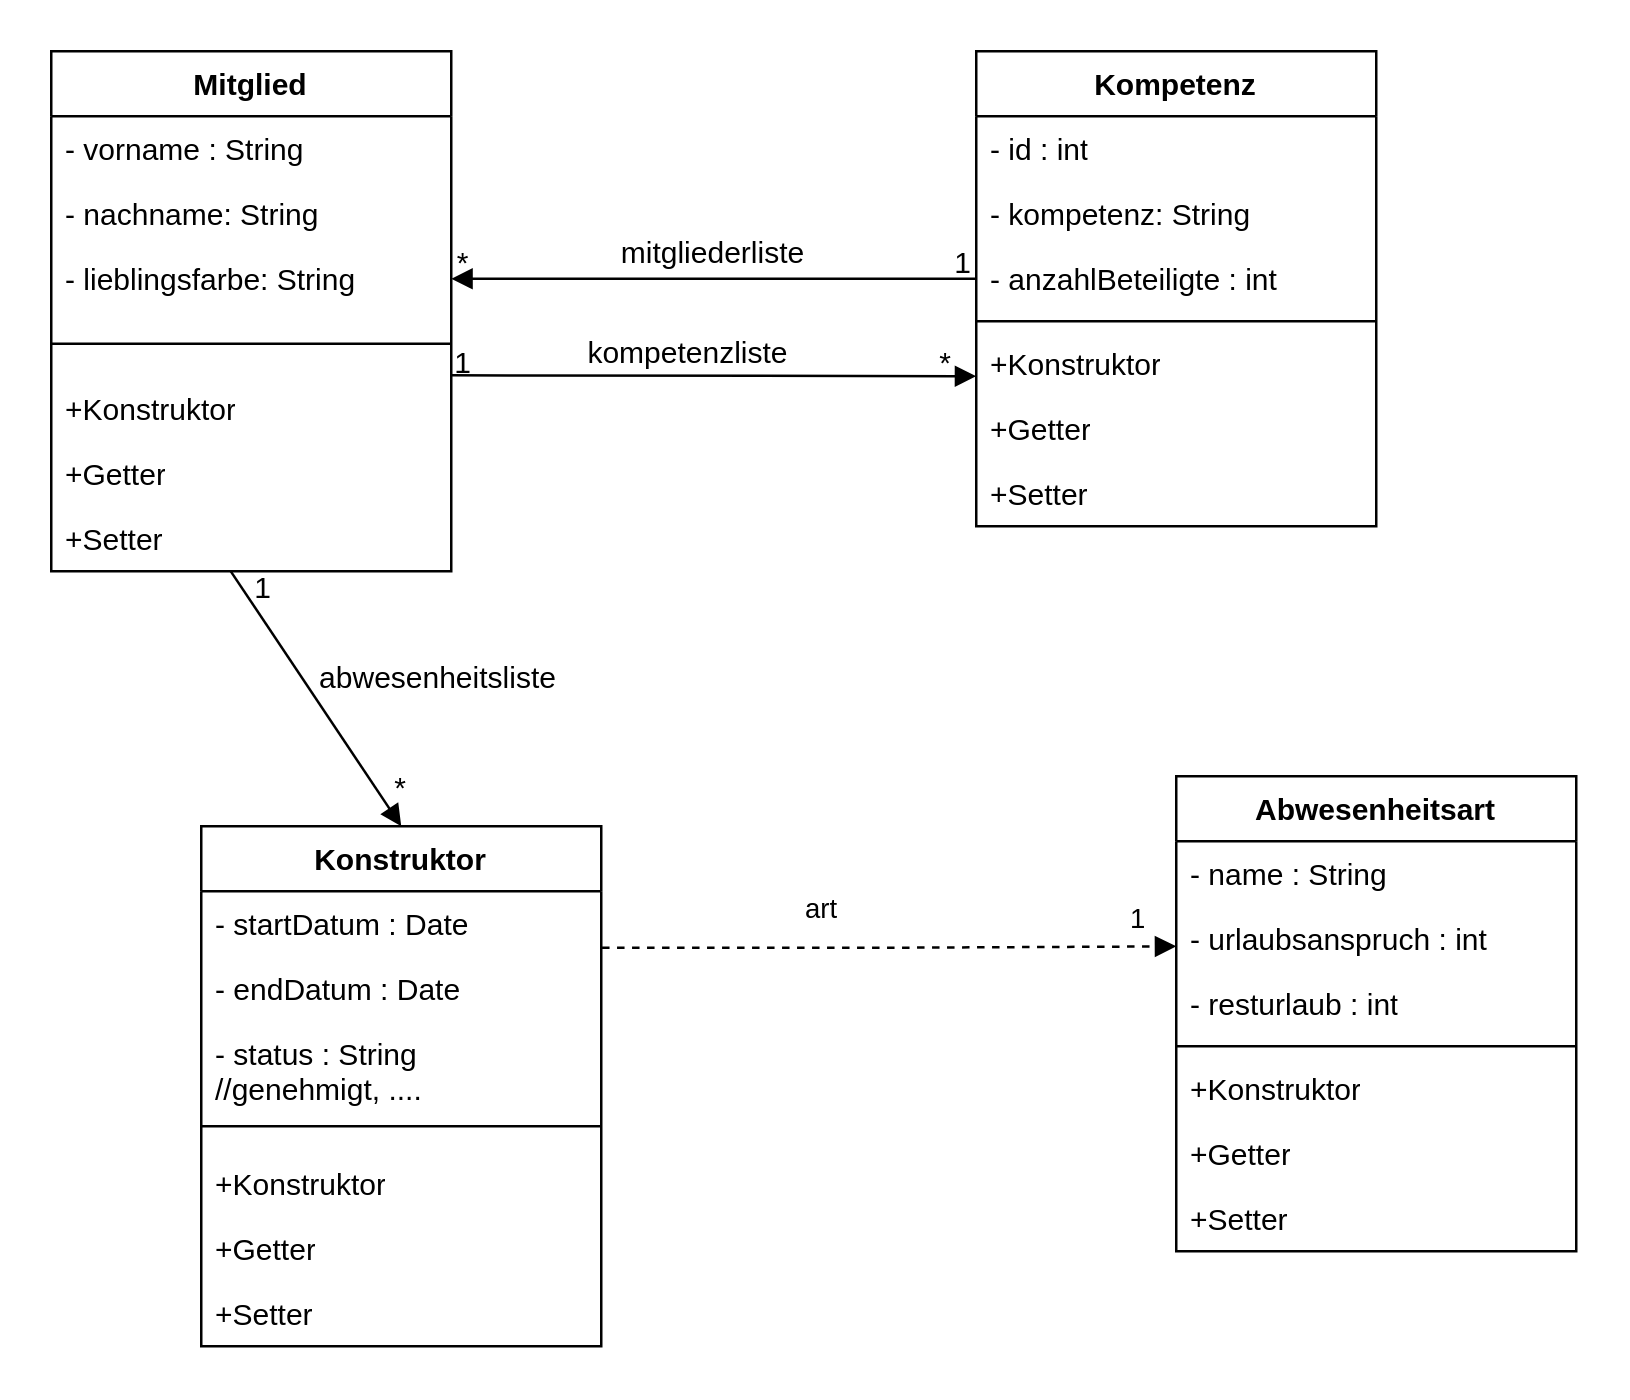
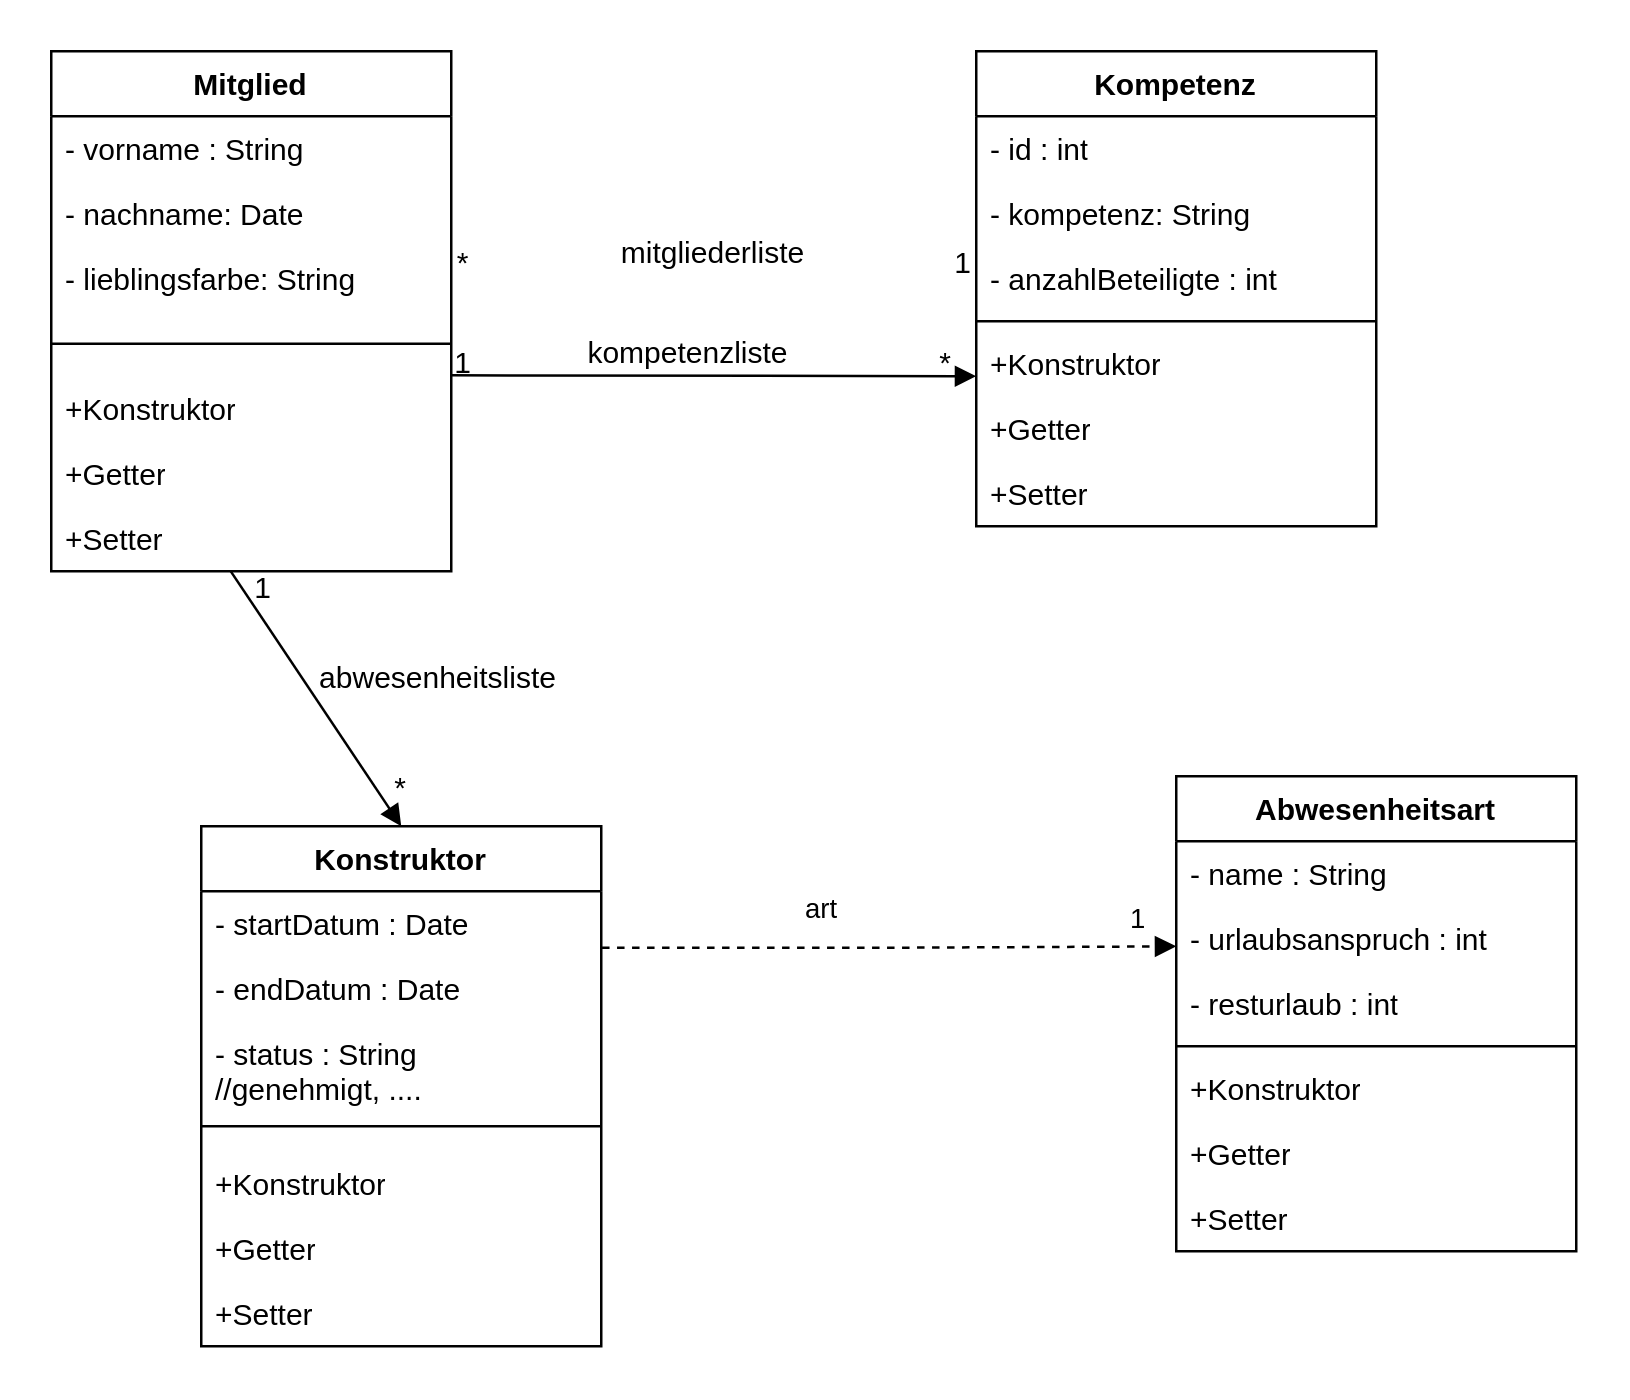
  <mxCell id="0" />
  <mxCell id="1" parent="0" />
  <mxCell id="2" value="Mitglied" style="swimlane;fontStyle=1;align=center;verticalAlign=top;childLayout=stackLayout;horizontal=1;startSize=26;horizontalStack=0;resizeParent=1;resizeParentMax=0;resizeLast=0;collapsible=1;marginBottom=0;whiteSpace=wrap;html=1;" vertex="1" parent="1"><mxGeometry x="20" y="20" width="160" height="208" as="geometry" /></mxCell>
  <mxCell id="3" value="- vorname : String&amp;nbsp;" style="text;strokeColor=none;fillColor=none;align=left;verticalAlign=top;spacingLeft=4;spacingRight=4;overflow=hidden;rotatable=0;points=[[0,0.5],[1,0.5]];portConstraint=eastwest;whiteSpace=wrap;html=1;" vertex="1" parent="2"><mxGeometry y="26" width="160" height="26" as="geometry" /></mxCell>
- <mxCell id="4" value="- nachname: String&amp;nbsp;" style="text;strokeColor=none;fillColor=none;align=left;verticalAlign=top;spacingLeft=4;spacingRight=4;overflow=hidden;rotatable=0;points=[[0,0.5],[1,0.5]];portConstraint=eastwest;whiteSpace=wrap;html=1;" vertex="1" parent="2"><mxGeometry y="52" width="160" height="26" as="geometry" /></mxCell>
+ <mxCell id="4" value="- nachname: Date&amp;nbsp;" style="text;strokeColor=none;fillColor=none;align=left;verticalAlign=top;spacingLeft=4;spacingRight=4;overflow=hidden;rotatable=0;points=[[0,0.5],[1,0.5]];portConstraint=eastwest;whiteSpace=wrap;html=1;" vertex="1" parent="2"><mxGeometry y="52" width="160" height="26" as="geometry" /></mxCell>
  <mxCell id="5" value="- lieblingsfarbe: String&amp;nbsp;" style="text;strokeColor=none;fillColor=none;align=left;verticalAlign=top;spacingLeft=4;spacingRight=4;overflow=hidden;rotatable=0;points=[[0,0.5],[1,0.5]];portConstraint=eastwest;whiteSpace=wrap;html=1;" vertex="1" parent="2"><mxGeometry y="78" width="160" height="26" as="geometry" /></mxCell>
  <mxCell id="6" value="" style="line;strokeWidth=1;fillColor=none;align=left;verticalAlign=middle;spacingTop=-1;spacingLeft=3;spacingRight=3;rotatable=0;labelPosition=right;points=[];portConstraint=eastwest;strokeColor=inherit;" vertex="1" parent="2"><mxGeometry y="104" width="160" height="26" as="geometry" /></mxCell>
  <mxCell id="7" value="+Konstruktor" style="text;strokeColor=none;fillColor=none;align=left;verticalAlign=top;spacingLeft=4;spacingRight=4;overflow=hidden;rotatable=0;points=[[0,0.5],[1,0.5]];portConstraint=eastwest;whiteSpace=wrap;html=1;" vertex="1" parent="2"><mxGeometry y="130" width="160" height="26" as="geometry" /></mxCell>
  <mxCell id="8" value="+Getter" style="text;strokeColor=none;fillColor=none;align=left;verticalAlign=top;spacingLeft=4;spacingRight=4;overflow=hidden;rotatable=0;points=[[0,0.5],[1,0.5]];portConstraint=eastwest;whiteSpace=wrap;html=1;" vertex="1" parent="2"><mxGeometry y="156" width="160" height="26" as="geometry" /></mxCell>
  <mxCell id="9" value="+Setter" style="text;strokeColor=none;fillColor=none;align=left;verticalAlign=top;spacingLeft=4;spacingRight=4;overflow=hidden;rotatable=0;points=[[0,0.5],[1,0.5]];portConstraint=eastwest;whiteSpace=wrap;html=1;" vertex="1" parent="2"><mxGeometry y="182" width="160" height="26" as="geometry" /></mxCell>
  <mxCell id="10" value="Kompetenz" style="swimlane;fontStyle=1;align=center;verticalAlign=top;childLayout=stackLayout;horizontal=1;startSize=26;horizontalStack=0;resizeParent=1;resizeParentMax=0;resizeLast=0;collapsible=1;marginBottom=0;whiteSpace=wrap;html=1;" vertex="1" parent="1"><mxGeometry x="390" y="20" width="160" height="190" as="geometry" /></mxCell>
  <mxCell id="11" value="- id : int" style="text;strokeColor=none;fillColor=none;align=left;verticalAlign=top;spacingLeft=4;spacingRight=4;overflow=hidden;rotatable=0;points=[[0,0.5],[1,0.5]];portConstraint=eastwest;whiteSpace=wrap;html=1;" vertex="1" parent="10"><mxGeometry y="26" width="160" height="26" as="geometry" /></mxCell>
  <mxCell id="12" value="- kompetenz: String" style="text;strokeColor=none;fillColor=none;align=left;verticalAlign=top;spacingLeft=4;spacingRight=4;overflow=hidden;rotatable=0;points=[[0,0.5],[1,0.5]];portConstraint=eastwest;whiteSpace=wrap;html=1;" vertex="1" parent="10"><mxGeometry y="52" width="160" height="26" as="geometry" /></mxCell>
  <mxCell id="13" value="- anzahlBeteiligte : int" style="text;strokeColor=none;fillColor=none;align=left;verticalAlign=top;spacingLeft=4;spacingRight=4;overflow=hidden;rotatable=0;points=[[0,0.5],[1,0.5]];portConstraint=eastwest;whiteSpace=wrap;html=1;" vertex="1" parent="10"><mxGeometry y="78" width="160" height="26" as="geometry" /></mxCell>
  <mxCell id="14" value="" style="line;strokeWidth=1;fillColor=none;align=left;verticalAlign=middle;spacingTop=-1;spacingLeft=3;spacingRight=3;rotatable=0;labelPosition=right;points=[];portConstraint=eastwest;strokeColor=inherit;" vertex="1" parent="10"><mxGeometry y="104" width="160" height="8" as="geometry" /></mxCell>
  <mxCell id="15" value="+Konstruktor" style="text;strokeColor=none;fillColor=none;align=left;verticalAlign=top;spacingLeft=4;spacingRight=4;overflow=hidden;rotatable=0;points=[[0,0.5],[1,0.5]];portConstraint=eastwest;whiteSpace=wrap;html=1;" vertex="1" parent="10"><mxGeometry y="112" width="160" height="26" as="geometry" /></mxCell>
  <mxCell id="16" value="+Getter" style="text;strokeColor=none;fillColor=none;align=left;verticalAlign=top;spacingLeft=4;spacingRight=4;overflow=hidden;rotatable=0;points=[[0,0.5],[1,0.5]];portConstraint=eastwest;whiteSpace=wrap;html=1;" vertex="1" parent="10"><mxGeometry y="138" width="160" height="26" as="geometry" /></mxCell>
  <mxCell id="17" value="+Setter" style="text;strokeColor=none;fillColor=none;align=left;verticalAlign=top;spacingLeft=4;spacingRight=4;overflow=hidden;rotatable=0;points=[[0,0.5],[1,0.5]];portConstraint=eastwest;whiteSpace=wrap;html=1;" vertex="1" parent="10"><mxGeometry y="164" width="160" height="26" as="geometry" /></mxCell>
  <mxCell id="18" value="Konstruktor" style="swimlane;fontStyle=1;align=center;verticalAlign=top;childLayout=stackLayout;horizontal=1;startSize=26;horizontalStack=0;resizeParent=1;resizeParentMax=0;resizeLast=0;collapsible=1;marginBottom=0;whiteSpace=wrap;html=1;" vertex="1" parent="1"><mxGeometry x="80" y="330" width="160" height="208" as="geometry" /></mxCell>
  <mxCell id="19" value="- startDatum : Date" style="text;strokeColor=none;fillColor=none;align=left;verticalAlign=top;spacingLeft=4;spacingRight=4;overflow=hidden;rotatable=0;points=[[0,0.5],[1,0.5]];portConstraint=eastwest;whiteSpace=wrap;html=1;" vertex="1" parent="18"><mxGeometry y="26" width="160" height="26" as="geometry" /></mxCell>
  <mxCell id="20" value="- endDatum : Date" style="text;strokeColor=none;fillColor=none;align=left;verticalAlign=top;spacingLeft=4;spacingRight=4;overflow=hidden;rotatable=0;points=[[0,0.5],[1,0.5]];portConstraint=eastwest;whiteSpace=wrap;html=1;" vertex="1" parent="18"><mxGeometry y="52" width="160" height="26" as="geometry" /></mxCell>
  <mxCell id="21" value="- status : String //genehmigt, ...." style="text;strokeColor=none;fillColor=none;align=left;verticalAlign=top;spacingLeft=4;spacingRight=4;overflow=hidden;rotatable=0;points=[[0,0.5],[1,0.5]];portConstraint=eastwest;whiteSpace=wrap;html=1;" vertex="1" parent="18"><mxGeometry y="78" width="160" height="32" as="geometry" /></mxCell>
  <mxCell id="22" value="" style="line;strokeWidth=1;fillColor=none;align=left;verticalAlign=middle;spacingTop=-1;spacingLeft=3;spacingRight=3;rotatable=0;labelPosition=right;points=[];portConstraint=eastwest;strokeColor=inherit;" vertex="1" parent="18"><mxGeometry y="110" width="160" height="20" as="geometry" /></mxCell>
  <mxCell id="23" value="+Konstruktor" style="text;strokeColor=none;fillColor=none;align=left;verticalAlign=top;spacingLeft=4;spacingRight=4;overflow=hidden;rotatable=0;points=[[0,0.5],[1,0.5]];portConstraint=eastwest;whiteSpace=wrap;html=1;" vertex="1" parent="18"><mxGeometry y="130" width="160" height="26" as="geometry" /></mxCell>
  <mxCell id="24" value="+Getter" style="text;strokeColor=none;fillColor=none;align=left;verticalAlign=top;spacingLeft=4;spacingRight=4;overflow=hidden;rotatable=0;points=[[0,0.5],[1,0.5]];portConstraint=eastwest;whiteSpace=wrap;html=1;" vertex="1" parent="18"><mxGeometry y="156" width="160" height="26" as="geometry" /></mxCell>
  <mxCell id="25" value="+Setter" style="text;strokeColor=none;fillColor=none;align=left;verticalAlign=top;spacingLeft=4;spacingRight=4;overflow=hidden;rotatable=0;points=[[0,0.5],[1,0.5]];portConstraint=eastwest;whiteSpace=wrap;html=1;" vertex="1" parent="18"><mxGeometry y="182" width="160" height="26" as="geometry" /></mxCell>
  <mxCell id="26" value="Abwesenheitsart" style="swimlane;fontStyle=1;align=center;verticalAlign=top;childLayout=stackLayout;horizontal=1;startSize=26;horizontalStack=0;resizeParent=1;resizeParentMax=0;resizeLast=0;collapsible=1;marginBottom=0;whiteSpace=wrap;html=1;" vertex="1" parent="1"><mxGeometry x="470" y="310" width="160" height="190" as="geometry" /></mxCell>
  <mxCell id="27" value="- name : String" style="text;strokeColor=none;fillColor=none;align=left;verticalAlign=top;spacingLeft=4;spacingRight=4;overflow=hidden;rotatable=0;points=[[0,0.5],[1,0.5]];portConstraint=eastwest;whiteSpace=wrap;html=1;" vertex="1" parent="26"><mxGeometry y="26" width="160" height="26" as="geometry" /></mxCell>
  <mxCell id="28" value="- urlaubsanspruch : int" style="text;strokeColor=none;fillColor=none;align=left;verticalAlign=top;spacingLeft=4;spacingRight=4;overflow=hidden;rotatable=0;points=[[0,0.5],[1,0.5]];portConstraint=eastwest;whiteSpace=wrap;html=1;" vertex="1" parent="26"><mxGeometry y="52" width="160" height="26" as="geometry" /></mxCell>
  <mxCell id="29" value="- resturlaub : int" style="text;strokeColor=none;fillColor=none;align=left;verticalAlign=top;spacingLeft=4;spacingRight=4;overflow=hidden;rotatable=0;points=[[0,0.5],[1,0.5]];portConstraint=eastwest;whiteSpace=wrap;html=1;" vertex="1" parent="26"><mxGeometry y="78" width="160" height="26" as="geometry" /></mxCell>
  <mxCell id="30" value="" style="line;strokeWidth=1;fillColor=none;align=left;verticalAlign=middle;spacingTop=-1;spacingLeft=3;spacingRight=3;rotatable=0;labelPosition=right;points=[];portConstraint=eastwest;strokeColor=inherit;" vertex="1" parent="26"><mxGeometry y="104" width="160" height="8" as="geometry" /></mxCell>
  <mxCell id="31" value="+Konstruktor" style="text;strokeColor=none;fillColor=none;align=left;verticalAlign=top;spacingLeft=4;spacingRight=4;overflow=hidden;rotatable=0;points=[[0,0.5],[1,0.5]];portConstraint=eastwest;whiteSpace=wrap;html=1;" vertex="1" parent="26"><mxGeometry y="112" width="160" height="26" as="geometry" /></mxCell>
  <mxCell id="32" value="+Getter" style="text;strokeColor=none;fillColor=none;align=left;verticalAlign=top;spacingLeft=4;spacingRight=4;overflow=hidden;rotatable=0;points=[[0,0.5],[1,0.5]];portConstraint=eastwest;whiteSpace=wrap;html=1;" vertex="1" parent="26"><mxGeometry y="138" width="160" height="26" as="geometry" /></mxCell>
  <mxCell id="33" value="+Setter" style="text;strokeColor=none;fillColor=none;align=left;verticalAlign=top;spacingLeft=4;spacingRight=4;overflow=hidden;rotatable=0;points=[[0,0.5],[1,0.5]];portConstraint=eastwest;whiteSpace=wrap;html=1;" vertex="1" parent="26"><mxGeometry y="164" width="160" height="26" as="geometry" /></mxCell>
  <mxCell id="34" value="*" style="text;strokeColor=none;align=center;fillColor=none;html=1;verticalAlign=middle;whiteSpace=wrap;rounded=0;" vertex="1" parent="1"><mxGeometry x="180" y="100" width="10" height="10" as="geometry" /></mxCell>
  <mxCell id="35" value="*" style="text;strokeColor=none;align=center;fillColor=none;html=1;verticalAlign=middle;whiteSpace=wrap;rounded=0;" vertex="1" parent="1"><mxGeometry x="373" y="140" width="10" height="10" as="geometry" /></mxCell>
  <mxCell id="36" value="" style="html=1;verticalAlign=bottom;endArrow=block;curved=0;rounded=0;exitX=0.448;exitY=0.994;exitDx=0;exitDy=0;exitPerimeter=0;entryX=0.5;entryY=0;entryDx=0;entryDy=0;" edge="1" parent="1" source="9" target="18"><mxGeometry width="80" relative="1" as="geometry"><mxPoint x="100" y="270" as="sourcePoint" /><mxPoint x="170" y="320" as="targetPoint" /></mxGeometry></mxCell>
  <mxCell id="37" value="*" style="text;strokeColor=none;align=center;fillColor=none;html=1;verticalAlign=middle;whiteSpace=wrap;rounded=0;" vertex="1" parent="1"><mxGeometry x="157" y="310" width="6" height="10" as="geometry" /></mxCell>
  <mxCell id="38" value="1" style="text;strokeColor=none;align=center;fillColor=none;html=1;verticalAlign=middle;whiteSpace=wrap;rounded=0;" vertex="1" parent="1"><mxGeometry x="100" y="230" width="10" height="10" as="geometry" /></mxCell>
  <mxCell id="39" value="" style="html=1;verticalAlign=bottom;endArrow=block;curved=0;rounded=0;exitX=0.997;exitY=-0.015;exitDx=0;exitDy=0;exitPerimeter=0;entryX=0;entryY=0.692;entryDx=0;entryDy=0;entryPerimeter=0;" edge="1" parent="1" source="7" target="15"><mxGeometry width="80" relative="1" as="geometry"><mxPoint x="250" y="150" as="sourcePoint" /><mxPoint x="318" y="252" as="targetPoint" /></mxGeometry></mxCell>
- <mxCell id="40" value="" style="html=1;verticalAlign=bottom;endArrow=block;curved=0;rounded=0;exitX=0;exitY=0.5;exitDx=0;exitDy=0;entryX=1;entryY=0.5;entryDx=0;entryDy=0;" edge="1" parent="1" source="13" target="5"><mxGeometry width="80" relative="1" as="geometry"><mxPoint x="230" y="30" as="sourcePoint" /><mxPoint x="298" y="132" as="targetPoint" /></mxGeometry></mxCell>
  <mxCell id="41" value="1" style="text;strokeColor=none;align=center;fillColor=none;html=1;verticalAlign=middle;whiteSpace=wrap;rounded=0;" vertex="1" parent="1"><mxGeometry x="180" y="140" width="10" height="10" as="geometry" /></mxCell>
  <mxCell id="42" value="1" style="text;strokeColor=none;align=center;fillColor=none;html=1;verticalAlign=middle;whiteSpace=wrap;rounded=0;" vertex="1" parent="1"><mxGeometry x="380" y="100" width="10" height="10" as="geometry" /></mxCell>
  <mxCell id="43" value="kompetenzliste" style="text;strokeColor=none;align=center;fillColor=none;html=1;verticalAlign=middle;whiteSpace=wrap;rounded=0;" vertex="1" parent="1"><mxGeometry x="230" y="140" width="90" as="geometry" /></mxCell>
  <mxCell id="44" value="mitgliederliste" style="text;strokeColor=none;align=center;fillColor=none;html=1;verticalAlign=middle;whiteSpace=wrap;rounded=0;" vertex="1" parent="1"><mxGeometry x="240" y="100" width="90" as="geometry" /></mxCell>
  <mxCell id="45" value="art" style="endArrow=block;endFill=1;html=1;edgeStyle=orthogonalEdgeStyle;align=left;verticalAlign=top;rounded=0;entryX=0;entryY=0.617;entryDx=0;entryDy=0;entryPerimeter=0;exitX=1.002;exitY=0.87;exitDx=0;exitDy=0;exitPerimeter=0;dashed=1;" edge="1" parent="1" source="19" target="28"><mxGeometry x="-0.308" y="29" relative="1" as="geometry"><mxPoint x="250" y="380" as="sourcePoint" /><mxPoint x="410" y="380" as="targetPoint" /><mxPoint as="offset" /></mxGeometry></mxCell>
  <mxCell id="46" value="1" style="edgeLabel;resizable=0;html=1;align=left;verticalAlign=bottom;" connectable="0" vertex="1" parent="45"><mxGeometry x="-1" relative="1" as="geometry"><mxPoint x="210" y="-4" as="offset" /></mxGeometry></mxCell>
  <mxCell id="47" value="abwesenheitsliste" style="text;strokeColor=none;align=center;fillColor=none;html=1;verticalAlign=middle;whiteSpace=wrap;rounded=0;" vertex="1" parent="1"><mxGeometry x="130" y="270" width="90" as="geometry" /></mxCell>
